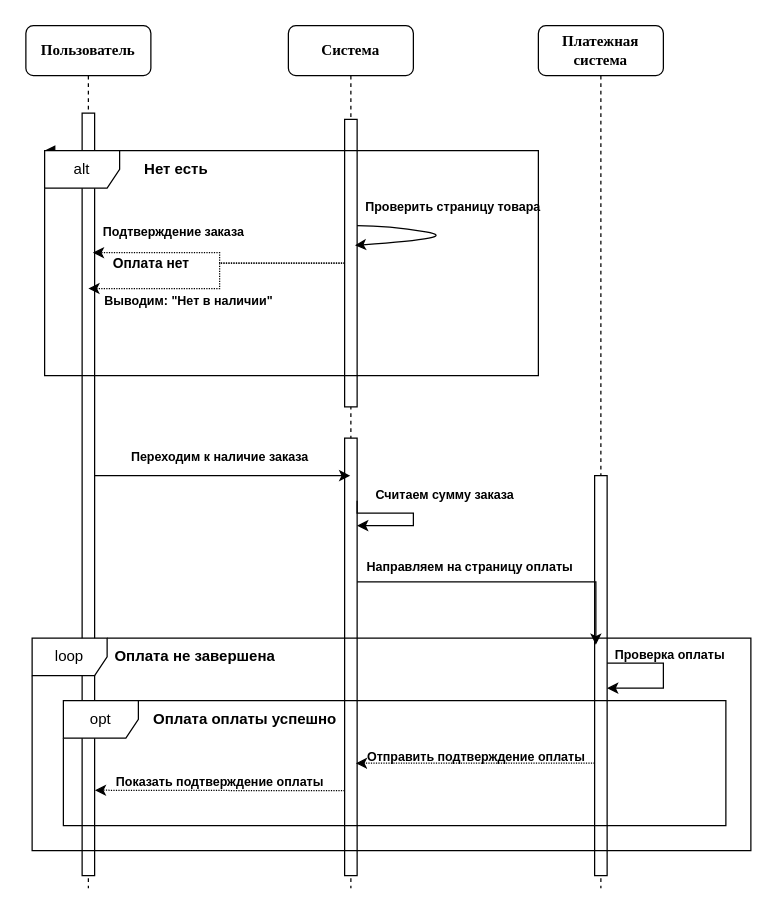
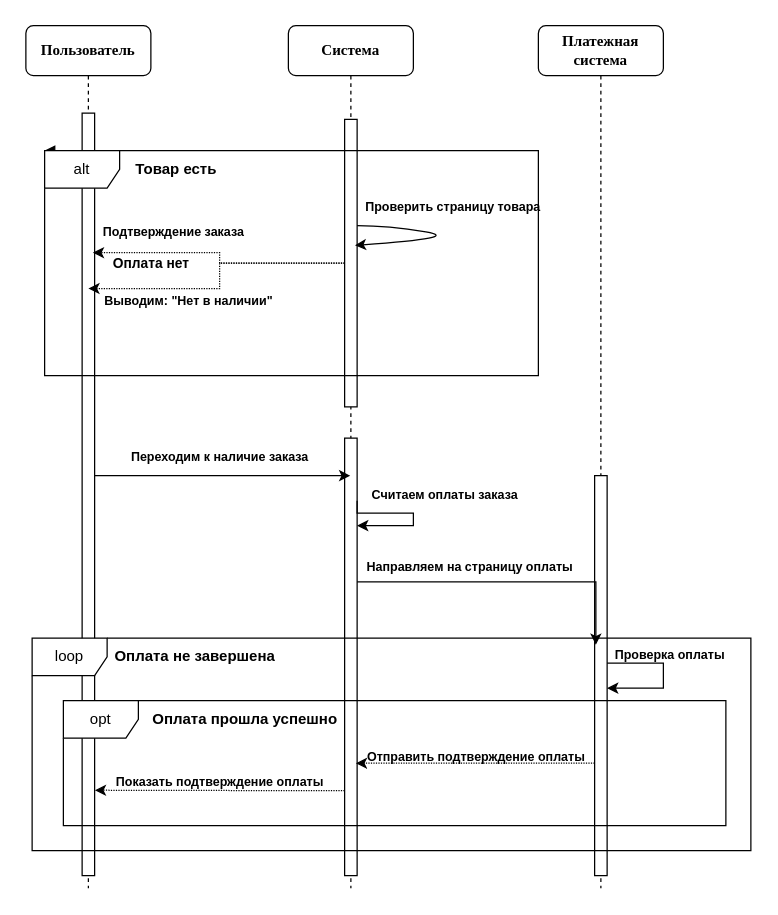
  <mxCell id="0" />
  <mxCell id="1" parent="0" />
  <mxCell id="2" value="&lt;b&gt;Система&lt;/b&gt;" style="shape=umlLifeline;perimeter=lifelinePerimeter;whiteSpace=wrap;html=1;container=1;collapsible=0;recursiveResize=0;outlineConnect=0;rounded=1;shadow=0;comic=0;labelBackgroundColor=none;strokeWidth=1;fontFamily=Verdana;fontSize=12;align=center;" parent="1" vertex="1"><mxGeometry x="230" y="20" width="100" height="690" as="geometry" /></mxCell>
  <mxCell id="3" value="" style="html=1;points=[];perimeter=orthogonalPerimeter;rounded=0;shadow=0;comic=0;labelBackgroundColor=none;strokeWidth=1;fontFamily=Verdana;fontSize=12;align=center;" parent="2" vertex="1"><mxGeometry x="45" y="75" width="10" height="230" as="geometry" /></mxCell>
  <mxCell id="4" value="" style="curved=1;endArrow=classic;html=1;rounded=0;entryX=0.82;entryY=0.438;entryDx=0;entryDy=0;entryPerimeter=0;" edge="1" parent="2" source="3" target="3"><mxGeometry width="50" height="50" relative="1" as="geometry"><mxPoint x="60.6" y="190.0" as="sourcePoint" /><mxPoint x="55.0" y="213.23" as="targetPoint" /><Array as="points"><mxPoint x="80" y="160" /><mxPoint x="140" y="170" /></Array></mxGeometry></mxCell>
  <mxCell id="5" value="" style="html=1;points=[];perimeter=orthogonalPerimeter;rounded=0;shadow=0;comic=0;labelBackgroundColor=none;strokeWidth=1;fontFamily=Verdana;fontSize=12;align=center;" vertex="1" parent="2"><mxGeometry x="45" y="330" width="10" height="350" as="geometry" /></mxCell>
  <mxCell id="6" style="edgeStyle=orthogonalEdgeStyle;rounded=0;orthogonalLoop=1;jettySize=auto;html=1;" edge="1" parent="2"><mxGeometry relative="1" as="geometry"><mxPoint x="55" y="380" as="sourcePoint" /><mxPoint x="55" y="400" as="targetPoint" /><Array as="points"><mxPoint x="100" y="390" /></Array></mxGeometry></mxCell>
  <mxCell id="7" value="&lt;b&gt;Платежная система&lt;/b&gt;" style="shape=umlLifeline;perimeter=lifelinePerimeter;whiteSpace=wrap;html=1;container=1;collapsible=0;recursiveResize=0;outlineConnect=0;rounded=1;shadow=0;comic=0;labelBackgroundColor=none;strokeWidth=1;fontFamily=Verdana;fontSize=12;align=center;" parent="1" vertex="1"><mxGeometry x="430" y="20" width="100" height="690" as="geometry" /></mxCell>
  <mxCell id="8" value="" style="html=1;points=[];perimeter=orthogonalPerimeter;rounded=0;shadow=0;comic=0;labelBackgroundColor=none;strokeWidth=1;fontFamily=Verdana;fontSize=12;align=center;" parent="7" vertex="1"><mxGeometry x="45" y="360" width="10" height="320" as="geometry" /></mxCell>
  <mxCell id="9" style="edgeStyle=orthogonalEdgeStyle;rounded=0;orthogonalLoop=1;jettySize=auto;html=1;" edge="1" parent="7" source="8" target="8"><mxGeometry relative="1" as="geometry"><Array as="points"><mxPoint x="100" y="520" /></Array></mxGeometry></mxCell>
  <mxCell id="10" value="&lt;b&gt;Пользователь&lt;/b&gt;" style="shape=umlLifeline;perimeter=lifelinePerimeter;whiteSpace=wrap;html=1;container=1;collapsible=0;recursiveResize=0;outlineConnect=0;rounded=1;shadow=0;comic=0;labelBackgroundColor=none;strokeWidth=1;fontFamily=Verdana;fontSize=12;align=center;" parent="1" vertex="1"><mxGeometry x="20" y="20" width="100" height="690" as="geometry" /></mxCell>
  <mxCell id="11" value="" style="html=1;points=[];perimeter=orthogonalPerimeter;rounded=0;shadow=0;comic=0;labelBackgroundColor=none;strokeWidth=1;fontFamily=Verdana;fontSize=12;align=center;" parent="10" vertex="1"><mxGeometry x="45" y="70" width="10" height="610" as="geometry" /></mxCell>
  <mxCell id="12" value="" style="html=1;verticalAlign=bottom;endArrow=block;entryX=0;entryY=0;labelBackgroundColor=none;fontFamily=Verdana;fontSize=12;edgeStyle=elbowEdgeStyle;elbow=vertical;" edge="1" parent="1" source="11" target="13"><mxGeometry relative="1" as="geometry"><mxPoint x="70" y="120" as="sourcePoint" /><mxPoint x="210" y="120" as="targetPoint" /></mxGeometry></mxCell>
  <mxCell id="13" value="alt" style="shape=umlFrame;whiteSpace=wrap;html=1;pointerEvents=0;" vertex="1" parent="1"><mxGeometry x="35" y="120" width="395" height="180" as="geometry" /></mxCell>
- <mxCell id="14" value="Нет есть" style="text;html=1;align=center;verticalAlign=middle;resizable=0;points=[];autosize=1;strokeColor=none;fillColor=none;fontStyle=1" vertex="1" parent="1"><mxGeometry x="95" y="120" width="90" height="30" as="geometry" /></mxCell>
+ <mxCell id="14" value="Товар есть" style="text;html=1;align=center;verticalAlign=middle;resizable=0;points=[];autosize=1;strokeColor=none;fillColor=none;fontStyle=1" vertex="1" parent="1"><mxGeometry x="95" y="120" width="90" height="30" as="geometry" /></mxCell>
  <mxCell id="15" value="&lt;span style=&quot;font-size: 10px;&quot;&gt;Проверить страницу товара&lt;/span&gt;" style="text;html=1;align=left;verticalAlign=middle;resizable=0;points=[];autosize=1;strokeColor=none;fillColor=none;fontStyle=1" vertex="1" parent="1"><mxGeometry x="290" y="150" width="160" height="30" as="geometry" /></mxCell>
  <mxCell id="16" value="Подтверждение заказа" style="text;html=1;align=left;verticalAlign=middle;resizable=0;points=[];autosize=1;strokeColor=none;fillColor=none;fontSize=10;fontStyle=1" vertex="1" parent="1"><mxGeometry x="80" y="170" width="140" height="30" as="geometry" /></mxCell>
  <mxCell id="17" value="Оплата нет" style="text;html=1;align=center;verticalAlign=middle;resizable=0;points=[];autosize=1;strokeColor=none;fillColor=none;fontStyle=1;fontSize=11;" vertex="1" parent="1"><mxGeometry x="80" y="195" width="80" height="30" as="geometry" /></mxCell>
  <mxCell id="18" value="Выводим: &quot;Нет в наличии&quot;" style="text;html=1;align=center;verticalAlign=middle;resizable=0;points=[];autosize=1;strokeColor=none;fillColor=none;fontStyle=1;fontSize=10;" vertex="1" parent="1"><mxGeometry x="70" y="225" width="160" height="30" as="geometry" /></mxCell>
  <mxCell id="19" style="edgeStyle=orthogonalEdgeStyle;rounded=0;orthogonalLoop=1;jettySize=auto;html=1;" edge="1" parent="1" source="11" target="2"><mxGeometry relative="1" as="geometry"><Array as="points"><mxPoint x="180" y="380" /><mxPoint x="180" y="380" /></Array></mxGeometry></mxCell>
  <mxCell id="20" value="Переходим к наличие заказа" style="text;html=1;align=center;verticalAlign=middle;resizable=0;points=[];autosize=1;strokeColor=none;fillColor=none;fontSize=10;fontStyle=1" vertex="1" parent="1"><mxGeometry x="80" y="350" width="190" height="30" as="geometry" /></mxCell>
- <mxCell id="21" value="Считаем сумму заказа" style="text;html=1;align=center;verticalAlign=middle;resizable=0;points=[];autosize=1;strokeColor=none;fillColor=none;fontSize=10;fontStyle=1" vertex="1" parent="1"><mxGeometry x="290" y="380" width="130" height="30" as="geometry" /></mxCell>
+ <mxCell id="21" value="Считаем оплаты заказа" style="text;html=1;align=center;verticalAlign=middle;resizable=0;points=[];autosize=1;strokeColor=none;fillColor=none;fontSize=10;fontStyle=1" vertex="1" parent="1"><mxGeometry x="290" y="380" width="130" height="30" as="geometry" /></mxCell>
  <mxCell id="22" style="edgeStyle=orthogonalEdgeStyle;rounded=0;orthogonalLoop=1;jettySize=auto;html=1;entryX=0.1;entryY=0.423;entryDx=0;entryDy=0;entryPerimeter=0;" edge="1" parent="1" source="5" target="8"><mxGeometry relative="1" as="geometry"><Array as="points"><mxPoint x="476" y="465" /></Array></mxGeometry></mxCell>
  <mxCell id="23" value="Направляем на страницу оплаты" style="text;html=1;align=center;verticalAlign=middle;resizable=0;points=[];autosize=1;strokeColor=none;fillColor=none;fontSize=10;fontStyle=1" vertex="1" parent="1"><mxGeometry x="280" y="438" width="190" height="30" as="geometry" /></mxCell>
  <mxCell id="24" value="loop" style="shape=umlFrame;whiteSpace=wrap;html=1;pointerEvents=0;" vertex="1" parent="1"><mxGeometry x="25" y="510" width="575" height="170" as="geometry" /></mxCell>
  <mxCell id="25" value="opt" style="shape=umlFrame;whiteSpace=wrap;html=1;pointerEvents=0;" vertex="1" parent="1"><mxGeometry x="50" y="560" width="530" height="100" as="geometry" /></mxCell>
  <mxCell id="26" style="edgeStyle=orthogonalEdgeStyle;rounded=0;orthogonalLoop=1;jettySize=auto;html=1;entryX=0.86;entryY=0.183;entryDx=0;entryDy=0;entryPerimeter=0;dashed=1;dashPattern=1 1;" edge="1" parent="1" source="3" target="11"><mxGeometry relative="1" as="geometry" /></mxCell>
  <mxCell id="27" style="edgeStyle=orthogonalEdgeStyle;rounded=0;orthogonalLoop=1;jettySize=auto;html=1;entryX=0.5;entryY=0.23;entryDx=0;entryDy=0;entryPerimeter=0;dashed=1;dashPattern=1 1;" edge="1" parent="1" source="3" target="11"><mxGeometry relative="1" as="geometry" /></mxCell>
  <mxCell id="28" value="Оплата не завершена" style="text;html=1;align=center;verticalAlign=middle;resizable=0;points=[];autosize=1;strokeColor=none;fillColor=none;fontStyle=1" vertex="1" parent="1"><mxGeometry x="80" y="510" width="150" height="30" as="geometry" /></mxCell>
- <mxCell id="29" value="Оплата оплаты успешно" style="text;html=1;align=center;verticalAlign=middle;resizable=0;points=[];autosize=1;strokeColor=none;fillColor=none;fontStyle=1" vertex="1" parent="1"><mxGeometry x="110" y="560" width="170" height="30" as="geometry" /></mxCell>
+ <mxCell id="29" value="Оплата прошла успешно" style="text;html=1;align=center;verticalAlign=middle;resizable=0;points=[];autosize=1;strokeColor=none;fillColor=none;fontStyle=1" vertex="1" parent="1"><mxGeometry x="110" y="560" width="170" height="30" as="geometry" /></mxCell>
  <mxCell id="30" value="Проверка оплаты" style="text;html=1;align=center;verticalAlign=middle;resizable=0;points=[];autosize=1;strokeColor=none;fillColor=none;fontStyle=1;fontSize=10;" vertex="1" parent="1"><mxGeometry x="480" y="508" width="110" height="30" as="geometry" /></mxCell>
  <mxCell id="31" style="edgeStyle=orthogonalEdgeStyle;rounded=0;orthogonalLoop=1;jettySize=auto;html=1;entryX=0.9;entryY=0.743;entryDx=0;entryDy=0;entryPerimeter=0;dashed=1;dashPattern=1 1;" edge="1" parent="1" source="8" target="5"><mxGeometry relative="1" as="geometry"><Array as="points"><mxPoint x="380" y="610" /><mxPoint x="380" y="610" /></Array></mxGeometry></mxCell>
  <mxCell id="32" value="Отправить подтверждение оплаты" style="text;html=1;align=center;verticalAlign=middle;resizable=0;points=[];autosize=1;strokeColor=none;fillColor=none;fontSize=10;fontStyle=1" vertex="1" parent="1"><mxGeometry x="280" y="590" width="200" height="30" as="geometry" /></mxCell>
  <mxCell id="33" style="edgeStyle=orthogonalEdgeStyle;rounded=0;orthogonalLoop=1;jettySize=auto;html=1;entryX=1.02;entryY=0.888;entryDx=0;entryDy=0;entryPerimeter=0;dashed=1;dashPattern=1 1;" edge="1" parent="1" source="5" target="11"><mxGeometry relative="1" as="geometry"><Array as="points"><mxPoint x="230" y="632" /><mxPoint x="230" y="632" /></Array></mxGeometry></mxCell>
  <mxCell id="34" value="Показать подтверждение оплаты" style="text;html=1;align=center;verticalAlign=middle;resizable=0;points=[];autosize=1;strokeColor=none;fillColor=none;fontSize=10;fontStyle=1" vertex="1" parent="1"><mxGeometry x="80" y="610" width="190" height="30" as="geometry" /></mxCell>
